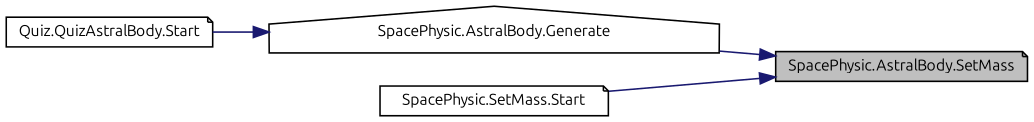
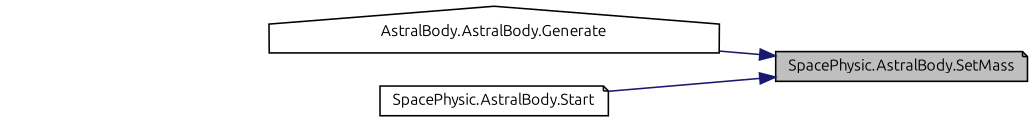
  digraph {
    fontname=Ubuntu
    rankdir=RL
    node [color=black fillcolor=white fontname=Ubuntu fontsize=10 shape=note style=filled]
    edge [color=midnightblue dir=back fontname=Ubuntu fontsize=10 labelfontname=Helvetica labelfontsize=10 style=solid]
    n1 [fillcolor=grey75 fontcolor=black height=0.2 label="SpacePhysic.AstralBody.SetMass" width=0.4]
-   n2 [height=0.2 label="SpacePhysic.AstralBody.Generate" shape=house width=0.4]
-   n3 [height=0.2 label="SpacePhysic.SetMass.Start" width=0.4]
-   n4 [height=0.2 label="Quiz.QuizAstralBody.Start" width=0.4]
+   n2 [height=0.2 label="AstralBody.AstralBody.Generate" shape=house width=0.4]
+   n3 [height=0.2 label="SpacePhysic.AstralBody.Start" width=0.4]
    n1 -> n2
    n1 -> n3
-   n2 -> n4
  }
